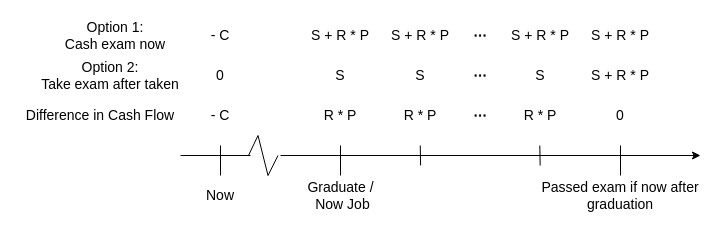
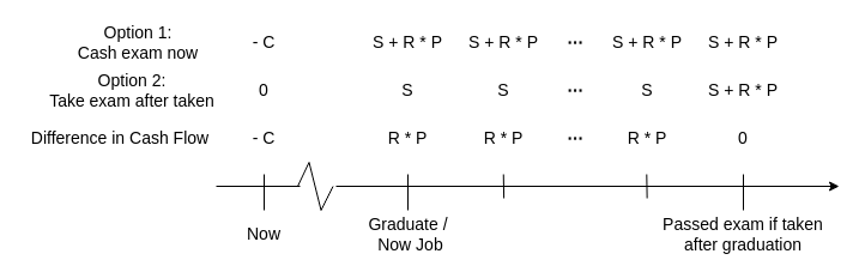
  <mxCell id="0" />
  <mxCell id="1" parent="0" />
  <mxCell id="2" value="" style="endArrow=classic;html=1;" parent="1" edge="1"><mxGeometry width="50" height="50" relative="1" as="geometry"><mxPoint x="280" y="155" as="sourcePoint" /><mxPoint x="700" y="155" as="targetPoint" /></mxGeometry></mxCell>
  <mxCell id="3" value="" style="endArrow=none;html=1;" parent="1" edge="1"><mxGeometry width="50" height="50" relative="1" as="geometry"><mxPoint x="220" y="175" as="sourcePoint" /><mxPoint x="220" y="145" as="targetPoint" /></mxGeometry></mxCell>
  <mxCell id="4" value="" style="endArrow=none;html=1;" parent="1" edge="1"><mxGeometry width="50" height="50" relative="1" as="geometry"><mxPoint x="340" y="175" as="sourcePoint" /><mxPoint x="340" y="145" as="targetPoint" /></mxGeometry></mxCell>
  <mxCell id="5" value="" style="endArrow=none;html=1;" parent="1" edge="1"><mxGeometry width="50" height="50" relative="1" as="geometry"><mxPoint x="620" y="175" as="sourcePoint" /><mxPoint x="620" y="145" as="targetPoint" /></mxGeometry></mxCell>
  <mxCell id="6" value="&lt;font style=&quot;font-size: 14px&quot;&gt;Graduate /&lt;br&gt;&amp;nbsp;Now Job&lt;/font&gt;" style="text;html=1;strokeColor=none;fillColor=none;align=center;verticalAlign=middle;whiteSpace=wrap;rounded=0;" parent="1" vertex="1"><mxGeometry x="277.5" y="185" width="125" height="20" as="geometry" /></mxCell>
  <mxCell id="7" value="&lt;font style=&quot;font-size: 14px&quot;&gt;Now&lt;/font&gt;" style="text;html=1;strokeColor=none;fillColor=none;align=center;verticalAlign=middle;whiteSpace=wrap;rounded=0;" parent="1" vertex="1"><mxGeometry x="200" y="185" width="40" height="20" as="geometry" /></mxCell>
- <mxCell id="8" value="&lt;font style=&quot;font-size: 14px&quot;&gt;Passed exam if now after graduation&lt;/font&gt;" style="text;html=1;strokeColor=none;fillColor=none;align=center;verticalAlign=middle;whiteSpace=wrap;rounded=0;" parent="1" vertex="1"><mxGeometry x="540" y="185" width="160" height="20" as="geometry" /></mxCell>
+ <mxCell id="8" value="&lt;font style=&quot;font-size: 14px&quot;&gt;Passed exam if taken after graduation&lt;/font&gt;" style="text;html=1;strokeColor=none;fillColor=none;align=center;verticalAlign=middle;whiteSpace=wrap;rounded=0;" parent="1" vertex="1"><mxGeometry x="540" y="185" width="160" height="20" as="geometry" /></mxCell>
  <mxCell id="9" value="&lt;font style=&quot;font-size: 14px&quot;&gt;Option 1:&lt;br&gt;Cash exam now&lt;/font&gt;" style="text;html=1;strokeColor=none;fillColor=none;align=center;verticalAlign=middle;whiteSpace=wrap;rounded=0;" parent="1" vertex="1"><mxGeometry x="35" y="20" width="160" height="30" as="geometry" /></mxCell>
  <mxCell id="10" value="&lt;font style=&quot;font-size: 14px&quot;&gt;Option 2:&lt;br&gt;&lt;div&gt;&lt;span&gt;Take exam after taken&lt;/span&gt;&lt;/div&gt;&lt;/font&gt;" style="text;html=1;strokeColor=none;fillColor=none;align=center;verticalAlign=middle;whiteSpace=wrap;rounded=0;" parent="1" vertex="1"><mxGeometry x="25" y="60" width="170" height="30" as="geometry" /></mxCell>
  <mxCell id="11" value="&lt;font style=&quot;font-size: 14px&quot;&gt;Difference in Cash Flow&lt;/font&gt;" style="text;html=1;strokeColor=none;fillColor=none;align=center;verticalAlign=middle;whiteSpace=wrap;rounded=0;" parent="1" vertex="1"><mxGeometry x="20" y="100" width="160" height="30" as="geometry" /></mxCell>
  <mxCell id="12" value="&lt;span style=&quot;font-size: 14px;&quot;&gt;R * P&lt;/span&gt;" style="text;html=1;strokeColor=none;fillColor=none;align=center;verticalAlign=middle;whiteSpace=wrap;rounded=0;fontSize=14;" parent="1" vertex="1"><mxGeometry x="320" y="105" width="40" height="20" as="geometry" /></mxCell>
  <mxCell id="13" value="&lt;span style=&quot;font-size: 14px;&quot;&gt;R * P&lt;/span&gt;" style="text;html=1;strokeColor=none;fillColor=none;align=center;verticalAlign=middle;whiteSpace=wrap;rounded=0;fontSize=14;" parent="1" vertex="1"><mxGeometry x="400" y="105" width="40" height="20" as="geometry" /></mxCell>
  <mxCell id="14" value="&lt;font style=&quot;font-size: 14px;&quot;&gt;0&lt;/font&gt;" style="text;html=1;strokeColor=none;fillColor=none;align=center;verticalAlign=middle;whiteSpace=wrap;rounded=0;fontSize=14;" parent="1" vertex="1"><mxGeometry x="600" y="105" width="40" height="20" as="geometry" /></mxCell>
  <mxCell id="15" value="&lt;span style=&quot;font-size: 14px;&quot;&gt;R * P&lt;/span&gt;" style="text;html=1;strokeColor=none;fillColor=none;align=center;verticalAlign=middle;whiteSpace=wrap;rounded=0;fontSize=14;" parent="1" vertex="1"><mxGeometry x="520" y="105" width="40" height="20" as="geometry" /></mxCell>
  <mxCell id="16" value="&lt;font style=&quot;font-size: 14px;&quot;&gt;&lt;b style=&quot;font-size: 14px;&quot;&gt;⋯&lt;/b&gt;&lt;/font&gt;" style="text;html=1;strokeColor=none;fillColor=none;align=center;verticalAlign=middle;whiteSpace=wrap;rounded=0;fontSize=14;" parent="1" vertex="1"><mxGeometry x="460" y="105" width="40" height="20" as="geometry" /></mxCell>
  <mxCell id="17" value="&lt;font style=&quot;font-size: 14px;&quot;&gt;S + R * P&lt;/font&gt;" style="text;html=1;strokeColor=none;fillColor=none;align=center;verticalAlign=middle;whiteSpace=wrap;rounded=0;fontSize=14;" parent="1" vertex="1"><mxGeometry x="310" y="25" width="60" height="20" as="geometry" /></mxCell>
  <mxCell id="18" value="&lt;font style=&quot;font-size: 14px;&quot;&gt;&lt;b style=&quot;font-size: 14px;&quot;&gt;⋯&lt;/b&gt;&lt;/font&gt;" style="text;html=1;strokeColor=none;fillColor=none;align=center;verticalAlign=middle;whiteSpace=wrap;rounded=0;fontSize=14;" parent="1" vertex="1"><mxGeometry x="460" y="65" width="40" height="20" as="geometry" /></mxCell>
  <mxCell id="19" value="&lt;font style=&quot;font-size: 14px;&quot;&gt;&lt;b style=&quot;font-size: 14px;&quot;&gt;⋯&lt;/b&gt;&lt;/font&gt;" style="text;html=1;strokeColor=none;fillColor=none;align=center;verticalAlign=middle;whiteSpace=wrap;rounded=0;fontSize=14;" parent="1" vertex="1"><mxGeometry x="460" y="25" width="40" height="20" as="geometry" /></mxCell>
  <mxCell id="20" value="&lt;font style=&quot;font-size: 14px;&quot;&gt;S&lt;/font&gt;" style="text;html=1;strokeColor=none;fillColor=none;align=center;verticalAlign=middle;whiteSpace=wrap;rounded=0;fontSize=14;" parent="1" vertex="1"><mxGeometry x="520" y="65" width="40" height="20" as="geometry" /></mxCell>
  <mxCell id="21" value="&lt;font style=&quot;font-size: 14px;&quot;&gt;S&lt;/font&gt;" style="text;html=1;strokeColor=none;fillColor=none;align=center;verticalAlign=middle;whiteSpace=wrap;rounded=0;fontSize=14;" parent="1" vertex="1"><mxGeometry x="400" y="65" width="40" height="20" as="geometry" /></mxCell>
  <mxCell id="22" value="&lt;font style=&quot;font-size: 14px;&quot;&gt;S&lt;/font&gt;" style="text;html=1;strokeColor=none;fillColor=none;align=center;verticalAlign=middle;whiteSpace=wrap;rounded=0;fontSize=14;" parent="1" vertex="1"><mxGeometry x="320" y="65" width="40" height="20" as="geometry" /></mxCell>
  <mxCell id="23" value="&lt;span style=&quot;font-size: 14px;&quot;&gt;- C&lt;/span&gt;" style="text;html=1;strokeColor=none;fillColor=none;align=center;verticalAlign=middle;whiteSpace=wrap;rounded=0;fontSize=14;" parent="1" vertex="1"><mxGeometry x="200" y="25" width="40" height="20" as="geometry" /></mxCell>
  <mxCell id="24" value="&lt;span style=&quot;font-size: 14px;&quot;&gt;0&lt;/span&gt;" style="text;html=1;strokeColor=none;fillColor=none;align=center;verticalAlign=middle;whiteSpace=wrap;rounded=0;fontSize=14;" parent="1" vertex="1"><mxGeometry x="200" y="65" width="40" height="20" as="geometry" /></mxCell>
  <mxCell id="25" value="&lt;span style=&quot;font-size: 14px;&quot;&gt;- C&lt;/span&gt;" style="text;html=1;strokeColor=none;fillColor=none;align=center;verticalAlign=middle;whiteSpace=wrap;rounded=0;fontSize=14;" parent="1" vertex="1"><mxGeometry x="200" y="105" width="40" height="20" as="geometry" /></mxCell>
  <mxCell id="26" value="" style="endArrow=none;html=1;" parent="1" edge="1"><mxGeometry width="50" height="50" relative="1" as="geometry"><mxPoint x="420.1" y="165" as="sourcePoint" /><mxPoint x="419.76" y="145" as="targetPoint" /></mxGeometry></mxCell>
  <mxCell id="27" value="" style="endArrow=none;html=1;" parent="1" edge="1"><mxGeometry width="50" height="50" relative="1" as="geometry"><mxPoint x="539.65" y="165" as="sourcePoint" /><mxPoint x="539.31" y="145" as="targetPoint" /></mxGeometry></mxCell>
  <mxCell id="28" value="" style="endArrow=none;html=1;" parent="1" edge="1"><mxGeometry width="50" height="50" relative="1" as="geometry"><mxPoint x="248" y="155" as="sourcePoint" /><mxPoint x="257.5" y="135" as="targetPoint" /></mxGeometry></mxCell>
  <mxCell id="29" value="" style="endArrow=none;html=1;" parent="1" edge="1"><mxGeometry width="50" height="50" relative="1" as="geometry"><mxPoint x="267.5" y="175" as="sourcePoint" /><mxPoint x="257.5" y="135" as="targetPoint" /></mxGeometry></mxCell>
  <mxCell id="30" value="" style="endArrow=none;html=1;" parent="1" edge="1"><mxGeometry width="50" height="50" relative="1" as="geometry"><mxPoint x="277.5" y="155" as="sourcePoint" /><mxPoint x="267.5" y="175" as="targetPoint" /></mxGeometry></mxCell>
  <mxCell id="31" value="" style="endArrow=none;html=1;" parent="1" edge="1"><mxGeometry width="50" height="50" relative="1" as="geometry"><mxPoint x="180" y="155" as="sourcePoint" /><mxPoint x="250" y="155" as="targetPoint" /></mxGeometry></mxCell>
  <mxCell id="32" value="&lt;font style=&quot;font-size: 14px;&quot;&gt;S + R * P&lt;/font&gt;" style="text;html=1;strokeColor=none;fillColor=none;align=center;verticalAlign=middle;whiteSpace=wrap;rounded=0;fontSize=14;" parent="1" vertex="1"><mxGeometry x="590" y="25" width="60" height="20" as="geometry" /></mxCell>
  <mxCell id="33" value="&lt;font style=&quot;font-size: 14px;&quot;&gt;S + R * P&lt;/font&gt;" style="text;html=1;strokeColor=none;fillColor=none;align=center;verticalAlign=middle;whiteSpace=wrap;rounded=0;fontSize=14;" parent="1" vertex="1"><mxGeometry x="390" y="25" width="60" height="20" as="geometry" /></mxCell>
  <mxCell id="34" value="&lt;font style=&quot;font-size: 14px;&quot;&gt;S + R * P&lt;/font&gt;" style="text;html=1;strokeColor=none;fillColor=none;align=center;verticalAlign=middle;whiteSpace=wrap;rounded=0;fontSize=14;" parent="1" vertex="1"><mxGeometry x="510" y="25" width="60" height="20" as="geometry" /></mxCell>
  <mxCell id="35" value="&lt;font style=&quot;font-size: 14px;&quot;&gt;S + R * P&lt;/font&gt;" style="text;html=1;strokeColor=none;fillColor=none;align=center;verticalAlign=middle;whiteSpace=wrap;rounded=0;fontSize=14;" parent="1" vertex="1"><mxGeometry x="590" y="65" width="60" height="20" as="geometry" /></mxCell>
